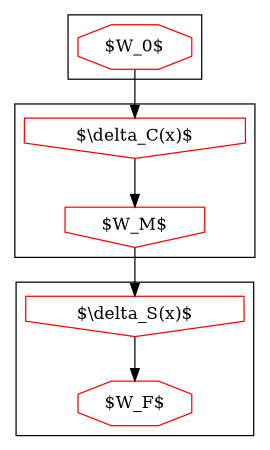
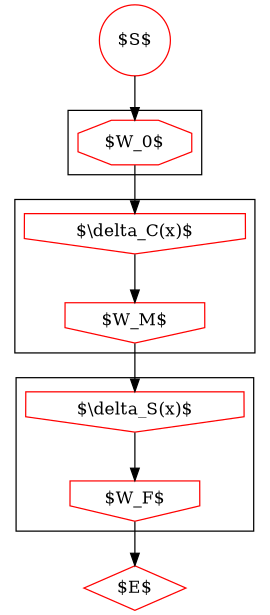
  digraph {
    node [color=red shape=invhouse]
    n1 [label="$W_M$"]
    n2 [label="$\\delta_C(x)$"]
    n3 [label="$W_0$" shape=octagon]
-   n4 [label="$W_F$" shape=octagon]
+   n4 [label="$W_F$"]
    n5 [label="$\\delta_S(x)$"]
+   n6 [label="$E$" shape=diamond]
+   n7 [label="$S$" shape=circle]
    subgraph cluster_1 {
      n1
      n2
    }
    subgraph cluster_2 {
      n3
    }
    subgraph cluster_3 {
      n4
      n5
    }
    n1 -> n5
    n2 -> n1
    n3 -> n2
+   n4 -> n6
    n5 -> n4
+   n7 -> n3
  }
